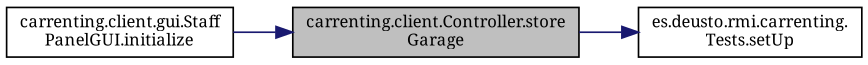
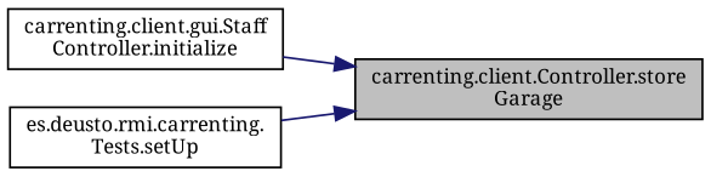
  digraph {
    fontname="Noto Serif"
    rankdir=RL
    node [color=black fillcolor=white fontname="Noto Serif" fontsize=10 shape=record style=filled]
    edge [color=midnightblue dir=back fontname="Noto Serif" fontsize=10 labelfontname=Helvetica labelfontsize=10 style=solid]
    n1 [fillcolor=grey75 fontcolor=black height=0.2 label="carrenting.client.Controller.store\lGarage" width=0.4]
-   n2 [height=0.2 label="carrenting.client.gui.Staff\lPanelGUI.initialize" width=0.4]
+   n2 [height=0.2 label="carrenting.client.gui.Staff\lController.initialize" width=0.4]
    n3 [height=0.2 label="es.deusto.rmi.carrenting.\lTests.setUp" width=0.4]
    n1 -> n2
-   n3 -> n1
+   n1 -> n3
  }
